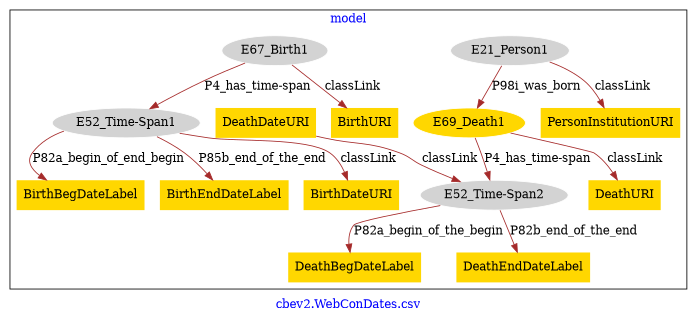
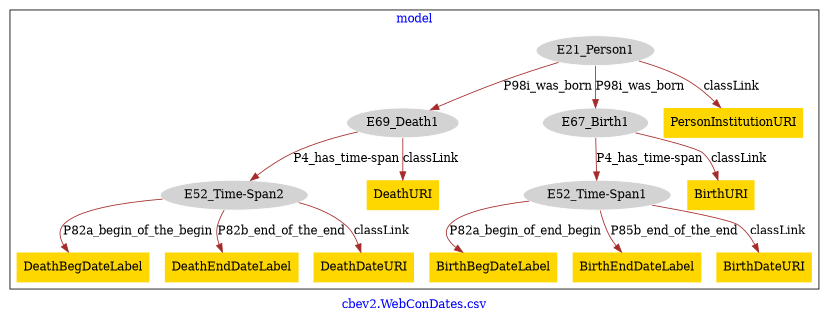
  digraph {
    fontcolor=blue
    label="cbev2.WebConDates.csv"
    remincross=true
    node [fillcolor=gold style=filled shape=plaintext]
    edge [color=brown fontcolor=black]
    n1 [color=white fillcolor=lightgray label=E21_Person1 shape=""]
-   n2 [color=white label=E69_Death1 shape=""]
+   n2 [color=white fillcolor=lightgray label=E69_Death1 shape=""]
    n3 [color=white fillcolor=lightgray label=E67_Birth1 shape=""]
    n4 [label=PersonInstitutionURI]
    n5 [color=white fillcolor=lightgray label="E52_Time-Span1" shape=""]
    n6 [label=BirthBegDateLabel]
    n7 [label=BirthEndDateLabel]
    n8 [label=BirthDateURI]
    n9 [color=white fillcolor=lightgray label="E52_Time-Span2" shape=""]
    n10 [label=DeathBegDateLabel]
    n11 [label=DeathEndDateLabel]
    n12 [label=DeathDateURI]
    n13 [label=BirthURI]
    n14 [label=DeathURI]
    subgraph cluster_1 {
      label=model
      n1
      n2
      n3
      n4
      n5
      n6
      n7
      n8
      n9
      n10
      n11
      n12
      n13
      n14
    }
    n1 -> n2 [label=P98i_was_born]
+   n1 -> n3 [label=P98i_was_born]
    n1 -> n4 [label=classLink]
    n2 -> n9 [label="P4_has_time-span"]
    n2 -> n14 [label=classLink]
    n3 -> n5 [label="P4_has_time-span"]
    n3 -> n13 [label=classLink]
    n5 -> n6 [label=P82a_begin_of_end_begin]
    n5 -> n7 [label=P85b_end_of_the_end]
    n5 -> n8 [label=classLink]
    n9 -> n10 [label=P82a_begin_of_the_begin]
    n9 -> n11 [label=P82b_end_of_the_end]
-   n12 -> n9 [label=classLink]
+   n9 -> n12 [label=classLink]
  }
